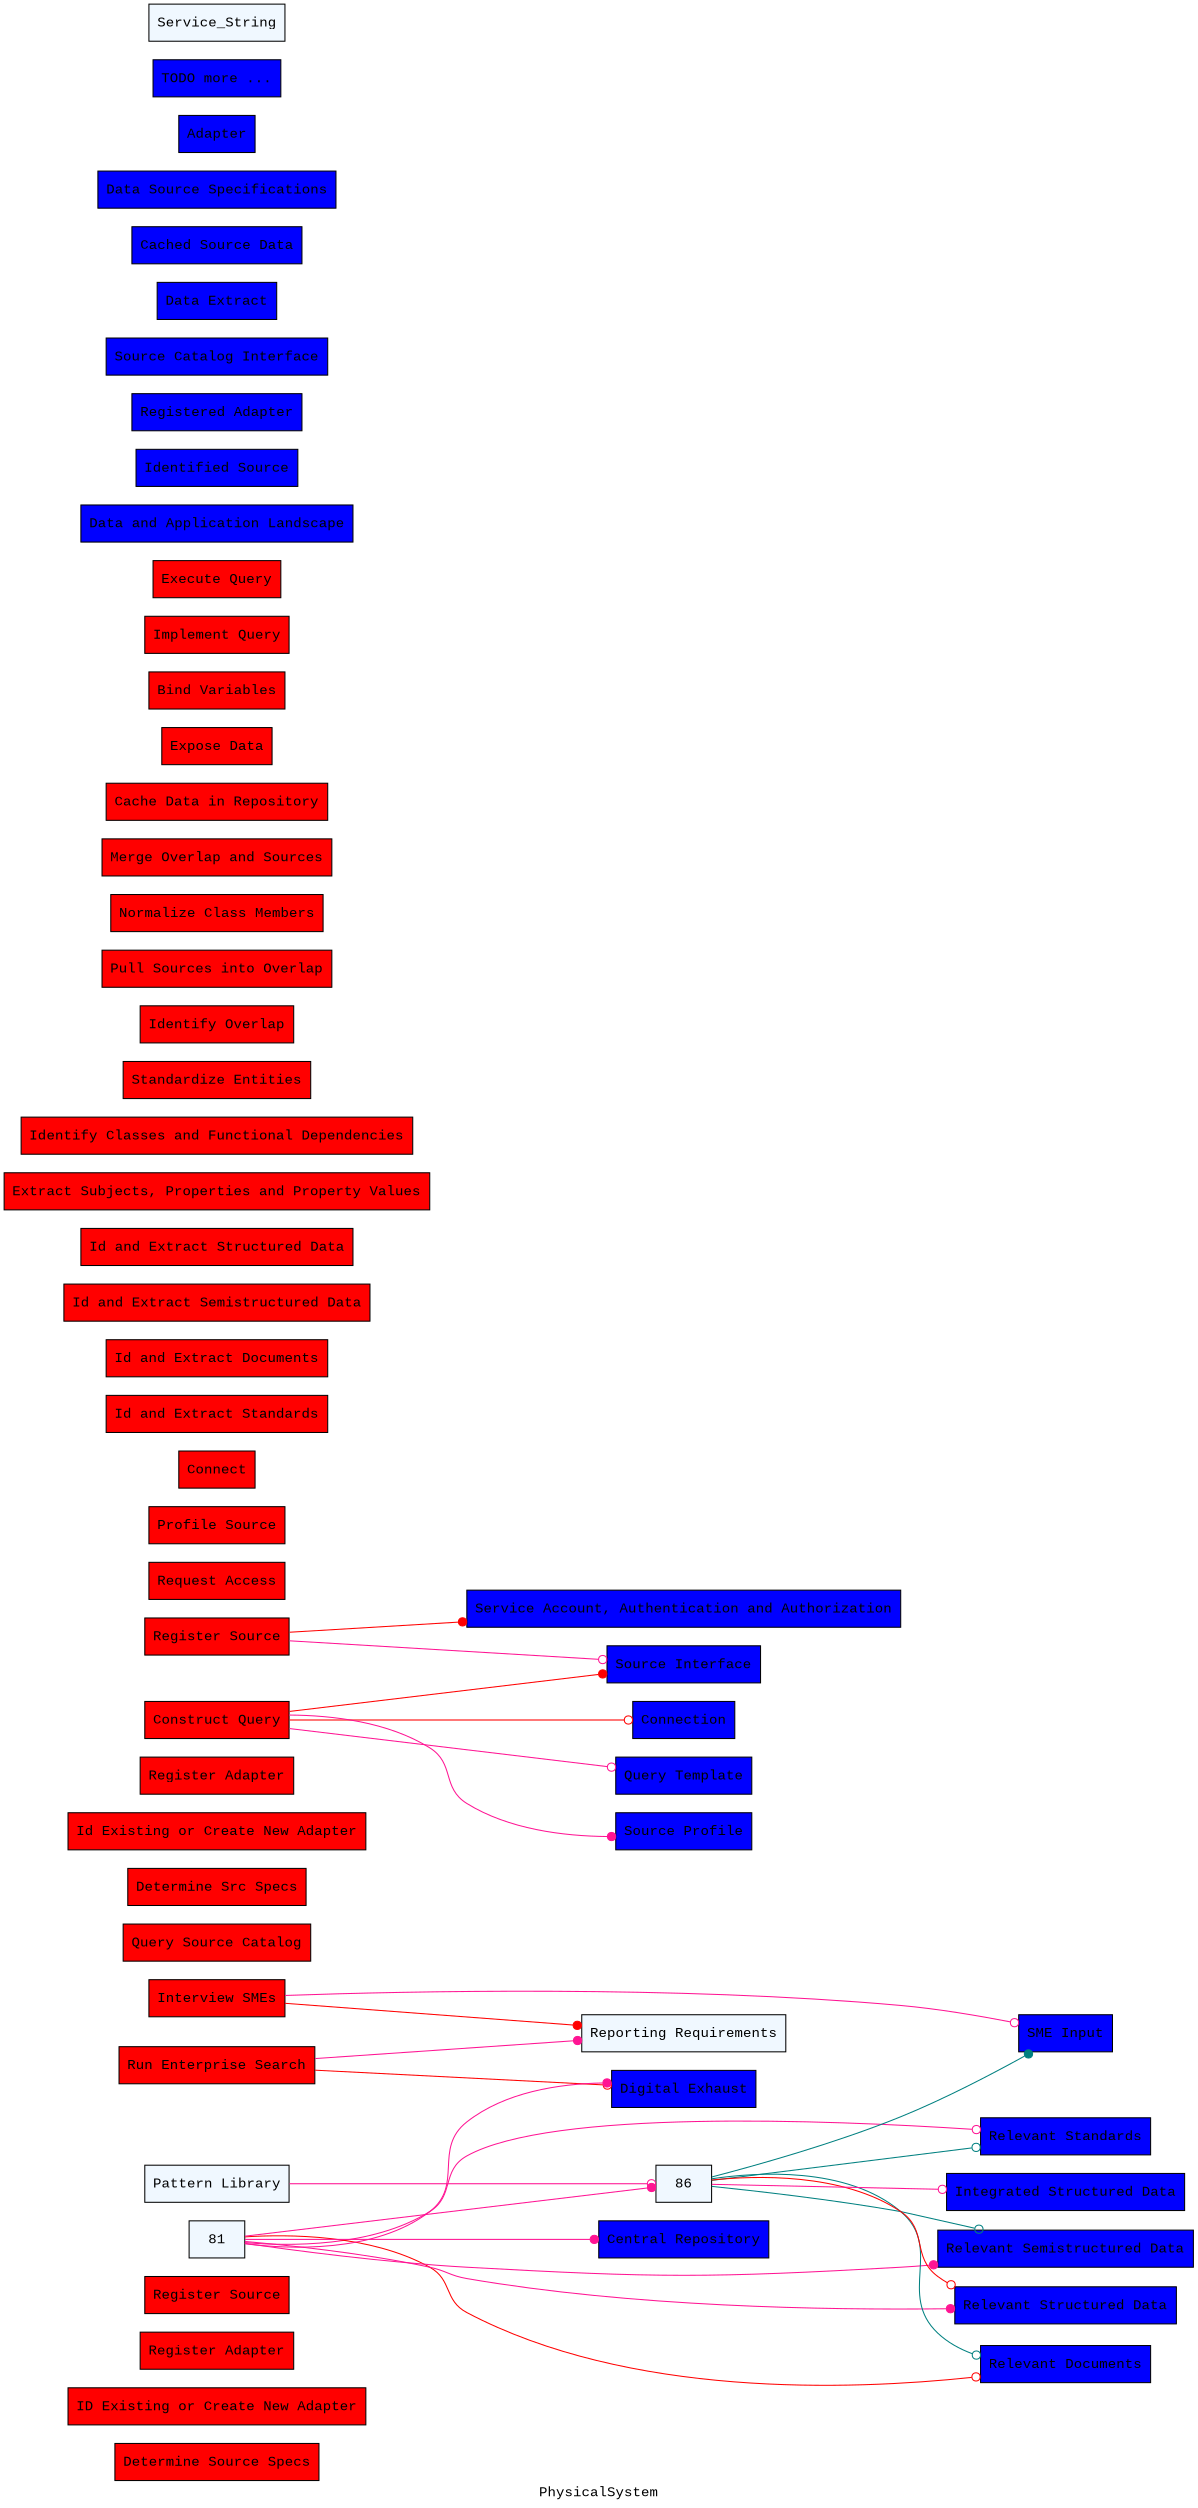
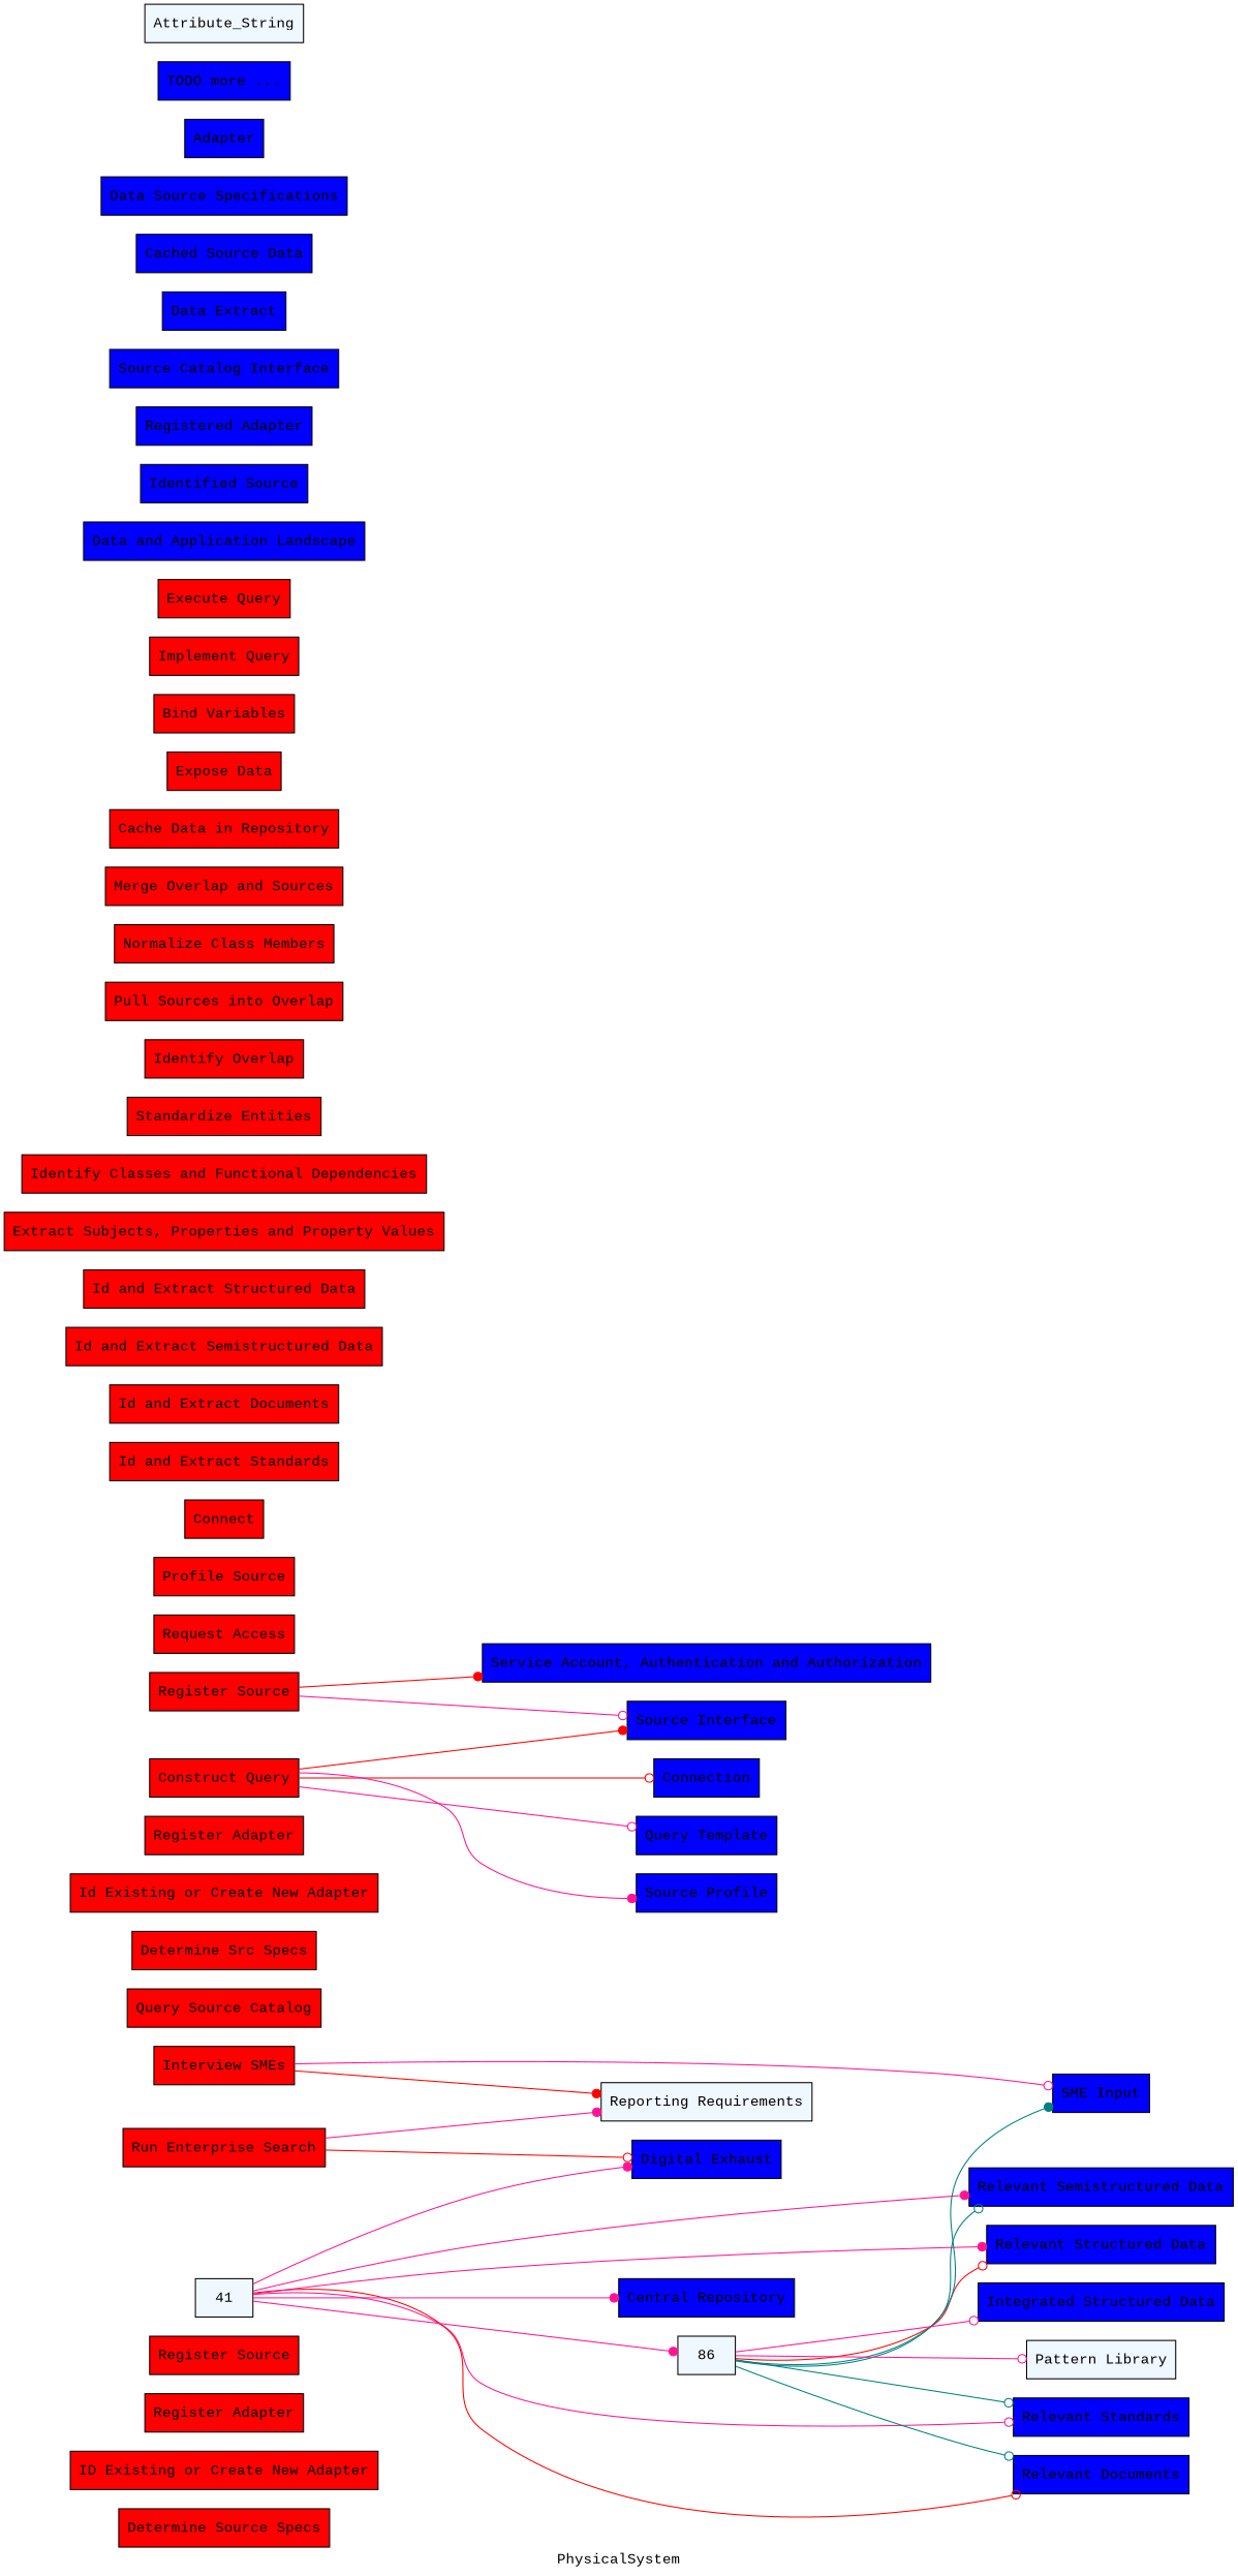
  digraph {
    fontname="Courier New"
    label=PhysicalSystem
    rankdir=LR
    node [fillcolor=red fontname="Courier New" shape=box style=filled]
    edge [arrowhead=odot color=deeppink]
    n1 [label="Determine Source Specs"]
    n2 [label="ID Existing or Create New Adapter"]
    n3 [label="Register Adapter"]
    n4 [label="Register Source"]
    n5 [label="Interview SMEs"]
    n6 [label="Run Enterprise Search"]
    n7 [label="Query Source Catalog"]
    n8 [label="Determine Src Specs"]
    n9 [label="Id Existing or Create New Adapter"]
    n10 [label="Register Adapter"]
    n11 [label="Register Source"]
    n12 [label="Request Access"]
    n13 [label="Profile Source"]
    n14 [fillcolor=blue label=Connection]
    n15 [label=Connect]
    n16 [label="Construct Query"]
    n17 [fillcolor=blue label="Relevant Standards"]
    n18 [fillcolor=blue label="Relevant Documents"]
    n19 [fillcolor=blue label="Relevant Semistructured Data"]
    n20 [fillcolor=blue label="Relevant Structured Data"]
    n21 [label="Id and Extract Standards"]
    n22 [label="Id and Extract Documents"]
    n23 [label="Id and Extract Semistructured Data"]
    n24 [label="Id and Extract Structured Data"]
-   81 [fillcolor="#f0f8ff"]
+   81 [fillcolor="#f0f8ff" label=41]
    n26 [label="Extract Subjects, Properties and Property Values"]
    n27 [label="Identify Classes and Functional Dependencies"]
    n28 [label="Standardize Entities"]
    n29 [label="Identify Overlap"]
    n30 [label="Pull Sources into Overlap"]
    n31 [label="Normalize Class Members"]
    n32 [label="Merge Overlap and Sources"]
    86 [fillcolor="#f0f8ff"]
    n34 [label="Cache Data in Repository"]
    n35 [label="Expose Data"]
    n36 [label="Bind Variables"]
    n37 [label="Implement Query"]
    n38 [label="Execute Query"]
    n39 [fillcolor=blue label="Service Account, Authentication and Authorization"]
    n40 [fillcolor=blue label="Data and Application Landscape"]
    n41 [fillcolor=blue label="Identified Source"]
    n42 [fillcolor=blue label="SME Input"]
    n43 [fillcolor=blue label="Central Repository"]
    n44 [fillcolor=blue label="Registered Adapter"]
    n45 [fillcolor=blue label="Source Interface"]
    n46 [fillcolor=blue label="Source Catalog Interface"]
    n47 [fillcolor=blue label="Digital Exhaust"]
    n48 [fillcolor=blue label="Query Template"]
    n49 [fillcolor=blue label="Data Extract"]
    n50 [fillcolor=blue label="Source Profile"]
    n51 [fillcolor=blue label="Cached Source Data"]
    n52 [fillcolor=blue label="Integrated Structured Data"]
    n53 [fillcolor=blue label="Data Source Specifications"]
    n54 [fillcolor=blue label=Adapter]
    n55 [fillcolor=blue label="TODO more ..."]
    n56 [fillcolor="#f0f8ff" label="Pattern Library"]
    n57 [fillcolor="#f0f8ff" label="Reporting Requirements"]
-   n58 [fillcolor="#f0f8ff" label=Service_String]
+   n58 [fillcolor="#f0f8ff" label=Attribute_String]
    subgraph sub_1 {
      label=DfdProcesses
      subgraph sub_2 {
        label="Manage Repository"
        n34
        subgraph sub_3 {
          label="Virtualize a Source"
          subgraph sub_4 {
            label="Create Standardized Source Interface"
            n1
            n2
            n3
            n4
          }
        }
        subgraph sub_5 {
          label="Register a Source"
          subgraph sub_6 {
            label="Discover Sources"
            n12
            n13
            subgraph sub_7 {
              label="Identify Candidate Source"
              n5
              n6
              n7
            }
            subgraph sub_8 {
              label="Create Std Src Ifc"
              n8
              n9
              n10
              n11
            }
          }
        }
        subgraph sub_9 {
          label="Virtualize a Data Extract"
          subgraph sub_10 {
            label="Expose Data Through Std Ifc"
            n14
            n15
            n16
          }
        }
        subgraph sub_11 {
          label="Integrate Data"
          subgraph sub_12 {
            label="Extract Relevant Data"
            n17
            n18
            n19
            n20
            n21
            n22
            n23
            n24
            81
          }
          subgraph sub_13 {
            label="Manage DQ SnS"
            n17
            n18
            n19
            n20
            n32
            86
            subgraph sub_14 {
              label="Resolve Entities"
              n26
              n27
              n28
            }
            subgraph sub_15 {
              label="Standardize Instance Data"
              n29
              n30
              n31
            }
          }
        }
      }
      subgraph sub_16 {
        label="COMMON DATA"
        n35
        n36
        n37
        n38
      }
    }
    subgraph sub_17 {
      label=DfdDataStores
      n39
      n40
      n41
      n42
      n43
      n44
      n45
      n46
      n47
      n48
      n49
      n50
      n51
      n52
      n53
      n54
      n55
    }
    subgraph sub_18 {
      label=DfdExternalEntities
      n56
      n57
    }
    subgraph sub_19 {
      label=DfdDataFlows
      n58
    }
    n5 -> n42
    n5 -> n57 [arrowhead=dot color=red]
    n6 -> n47 [color=red]
    n6 -> n57 [arrowhead=dot]
    n11 -> n39 [arrowhead=dot color=red]
    n11 -> n45
    n16 -> n14 [color=red]
    n16 -> n45 [arrowhead=dot color=red]
    n16 -> n48
    n16 -> n50 [arrowhead=dot]
    81 -> n17
    81 -> n18 [color=red]
    81 -> n19 [arrowhead=dot]
    81 -> n20 [arrowhead=dot]
    81 -> 86 [arrowhead=dot]
    81 -> n43 [arrowhead=dot]
    81 -> n47 [arrowhead=dot]
    86 -> n17 [color=teal]
    86 -> n18 [color=teal]
    86 -> n19 [color=teal]
    86 -> n20 [color=red]
    86 -> n42 [arrowhead=dot color=teal]
    86 -> n52
-   n56 -> 86
+   86 -> n56
  }
